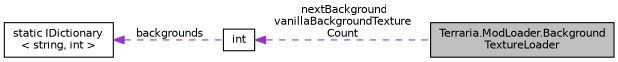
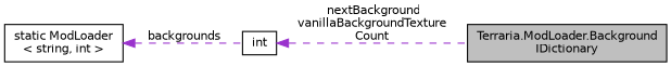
  digraph {
    rankdir=LR
    node [color=black fillcolor=white fontname=Helvetica fontsize=10 shape=record style=filled]
    edge [color=darkorchid3 dir=back fontname=Helvetica fontsize=10 labelfontname=Helvetica labelfontsize=10 style=dashed]
-   n1 [fillcolor=grey75 fontcolor=black height=0.2 label="Terraria.ModLoader.Background\lTextureLoader" width=0.4]
+   n1 [fillcolor=grey75 fontcolor=black height=0.2 label="Terraria.ModLoader.Background\lIDictionary" width=0.4]
    n2 [height=0.2 label=int width=0.4]
-   n3 [height=0.2 label="static IDictionary\l\< string, int \>" width=0.4]
+   n3 [height=0.2 label="static ModLoader\l\< string, int \>" width=0.4]
    n2 -> n1 [label=" nextBackground\nvanillaBackgroundTexture\lCount"]
    n3 -> n2 [label=" backgrounds"]
  }
